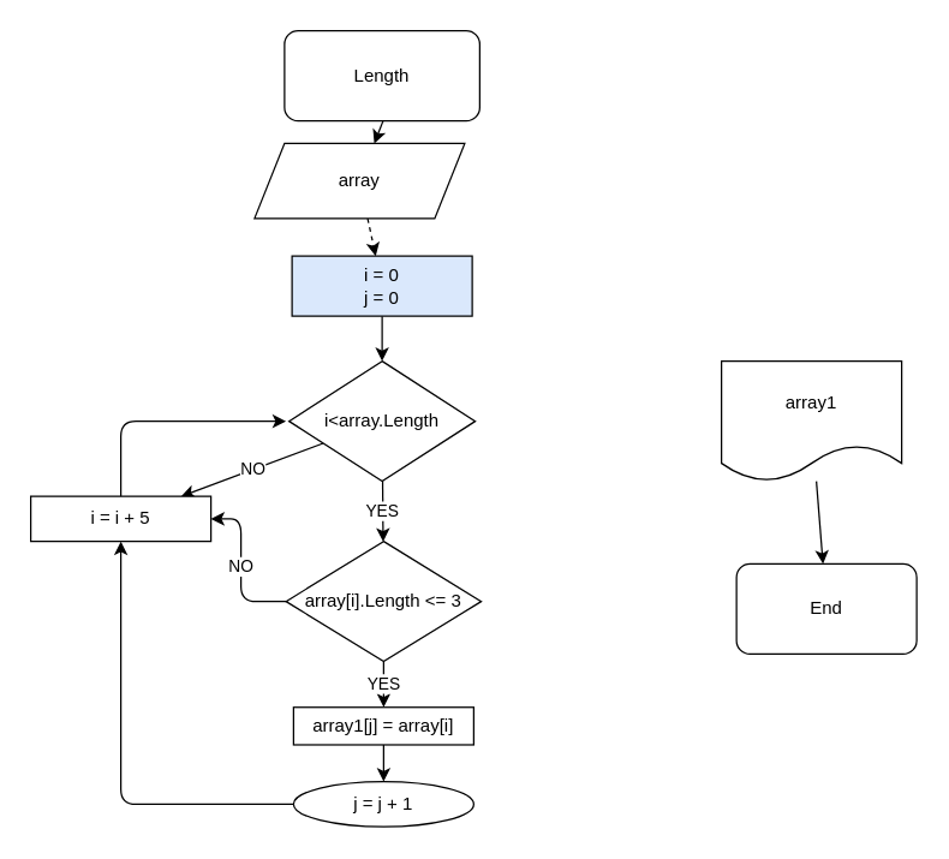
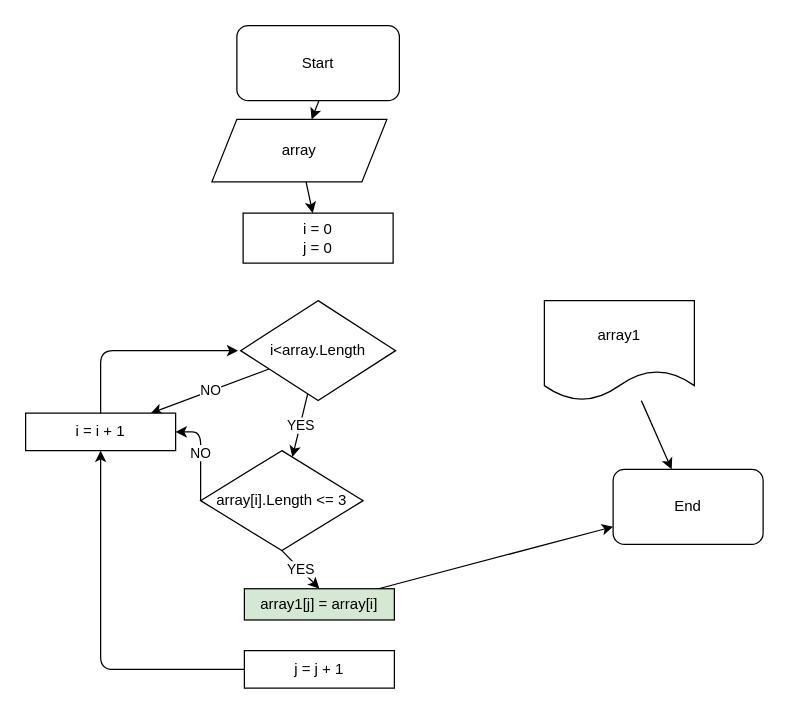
  <mxCell id="0" />
  <mxCell id="1" parent="0" />
- <mxCell id="2" value="Length" style="rounded=1;whiteSpace=wrap;html=1;" vertex="1" parent="1"><mxGeometry x="189" y="20" width="130" height="60" as="geometry" /></mxCell>
- <mxCell id="3" value="" style="edgeStyle=none;html=1;dashed=1;" edge="1" parent="1" source="4" target="12"><mxGeometry relative="1" as="geometry" /></mxCell>
+ <mxCell id="2" value="Start" style="rounded=1;whiteSpace=wrap;html=1;" vertex="1" parent="1"><mxGeometry x="189" y="20" width="130" height="60" as="geometry" /></mxCell>
+ <mxCell id="3" value="" style="edgeStyle=none;html=1;" edge="1" parent="1" source="4" target="12"><mxGeometry relative="1" as="geometry" /></mxCell>
  <mxCell id="4" value="array" style="shape=parallelogram;perimeter=parallelogramPerimeter;whiteSpace=wrap;html=1;fixedSize=1;" vertex="1" parent="1"><mxGeometry x="169" y="95" width="140" height="50" as="geometry" /></mxCell>
  <mxCell id="5" value="YES" style="edgeStyle=none;html=1;" edge="1" parent="1" source="7" target="10"><mxGeometry relative="1" as="geometry" /></mxCell>
  <mxCell id="6" value="NO" style="edgeStyle=none;html=1;" edge="1" parent="1" source="7" target="17"><mxGeometry relative="1" as="geometry" /></mxCell>
  <mxCell id="7" value="i&amp;lt;array.Length" style="rhombus;whiteSpace=wrap;html=1;" vertex="1" parent="1"><mxGeometry x="192" y="240" width="124" height="80" as="geometry" /></mxCell>
  <mxCell id="8" value="" style="edgeStyle=none;html=1;" edge="1" parent="1" target="4"><mxGeometry relative="1" as="geometry"><mxPoint x="254.643" y="80" as="sourcePoint" /></mxGeometry></mxCell>
  <mxCell id="9" value="YES" style="edgeStyle=none;html=1;entryX=0.5;entryY=0;entryDx=0;entryDy=0;exitX=0.5;exitY=1;exitDx=0;exitDy=0;" edge="1" parent="1" source="10" target="14"><mxGeometry relative="1" as="geometry"><mxPoint x="255.21" y="460.004" as="sourcePoint" /></mxGeometry></mxCell>
- <mxCell id="10" value="array[i].Length &amp;lt;= 3" style="rhombus;whiteSpace=wrap;html=1;" vertex="1" parent="1"><mxGeometry x="190" y="360" width="130" height="80" as="geometry" /></mxCell>
- <mxCell id="11" value="" style="edgeStyle=none;html=1;" edge="1" parent="1" source="12" target="7"><mxGeometry relative="1" as="geometry" /></mxCell>
- <mxCell id="12" value="i = 0&lt;br&gt;j = 0" style="rounded=0;whiteSpace=wrap;html=1;fillColor=#dae8fc;" vertex="1" parent="1"><mxGeometry x="194" y="170" width="120" height="40" as="geometry" /></mxCell>
- <mxCell id="13" value="" style="edgeStyle=none;html=1;entryX=0.5;entryY=0;entryDx=0;entryDy=0;" edge="1" parent="1" source="14" target="19"><mxGeometry relative="1" as="geometry" /></mxCell>
- <mxCell id="14" value="array1[j] = array[i]" style="rounded=0;whiteSpace=wrap;html=1;" vertex="1" parent="1"><mxGeometry x="195" y="470.49" width="120" height="25" as="geometry" /></mxCell>
+ <mxCell id="10" value="array[i].Length &amp;lt;= 3" style="rhombus;whiteSpace=wrap;html=1;" vertex="1" parent="1"><mxGeometry x="160" y="360" width="130" height="80" as="geometry" /></mxCell>
+ <mxCell id="12" value="i = 0&lt;br&gt;j = 0" style="rounded=0;whiteSpace=wrap;html=1;" vertex="1" parent="1"><mxGeometry x="194" y="170" width="120" height="40" as="geometry" /></mxCell>
+ <mxCell id="13" value="" style="edgeStyle=none;html=1;" edge="1" parent="1" source="14" target="22"><mxGeometry relative="1" as="geometry" /></mxCell>
+ <mxCell id="14" value="array1[j] = array[i]" style="rounded=0;whiteSpace=wrap;html=1;fillColor=#d5e8d4;" vertex="1" parent="1"><mxGeometry x="195" y="470.49" width="120" height="25" as="geometry" /></mxCell>
  <mxCell id="15" value="NO" style="edgeStyle=none;html=1;exitX=0;exitY=0.5;exitDx=0;exitDy=0;entryX=1;entryY=0.5;entryDx=0;entryDy=0;" edge="1" parent="1" source="10" target="17"><mxGeometry relative="1" as="geometry"><mxPoint x="70" y="400" as="targetPoint" /><Array as="points"><mxPoint x="160" y="400" /><mxPoint x="160" y="345" /></Array></mxGeometry></mxCell>
  <mxCell id="16" style="edgeStyle=none;html=1;" edge="1" parent="1" source="17"><mxGeometry relative="1" as="geometry"><mxPoint x="190" y="280" as="targetPoint" /><Array as="points"><mxPoint x="80" y="280" /></Array></mxGeometry></mxCell>
- <mxCell id="17" value="i = i + 5" style="rounded=0;whiteSpace=wrap;html=1;" vertex="1" parent="1"><mxGeometry x="20" y="330" width="120" height="30" as="geometry" /></mxCell>
+ <mxCell id="17" value="i = i + 1" style="rounded=0;whiteSpace=wrap;html=1;" vertex="1" parent="1"><mxGeometry x="20" y="330" width="120" height="30" as="geometry" /></mxCell>
  <mxCell id="18" style="edgeStyle=none;html=1;entryX=0.5;entryY=1;entryDx=0;entryDy=0;" edge="1" parent="1" source="19" target="17"><mxGeometry relative="1" as="geometry"><Array as="points"><mxPoint x="80" y="535" /></Array></mxGeometry></mxCell>
- <mxCell id="19" value="j = j + 1" style="ellipse;whiteSpace=wrap;html=1;" vertex="1" parent="1"><mxGeometry x="195" y="520" width="120" height="30" as="geometry" /></mxCell>
+ <mxCell id="19" value="j = j + 1" style="rounded=0;whiteSpace=wrap;html=1;" vertex="1" parent="1"><mxGeometry x="195" y="520" width="120" height="30" as="geometry" /></mxCell>
  <mxCell id="20" value="" style="edgeStyle=none;html=1;" edge="1" parent="1" source="21" target="22"><mxGeometry relative="1" as="geometry" /></mxCell>
- <mxCell id="21" value="array1" style="shape=document;whiteSpace=wrap;html=1;boundedLbl=1;" vertex="1" parent="1"><mxGeometry x="480" y="240" width="120" height="80" as="geometry" /></mxCell>
+ <mxCell id="21" value="array1" style="shape=document;whiteSpace=wrap;html=1;boundedLbl=1;" vertex="1" parent="1"><mxGeometry x="435" y="240" width="120" height="80" as="geometry" /></mxCell>
  <mxCell id="22" value="End" style="rounded=1;whiteSpace=wrap;html=1;" vertex="1" parent="1"><mxGeometry x="490" y="375" width="120" height="60" as="geometry" /></mxCell>
